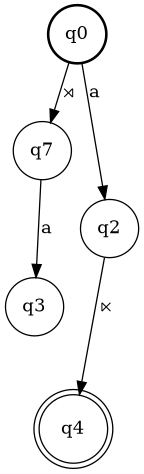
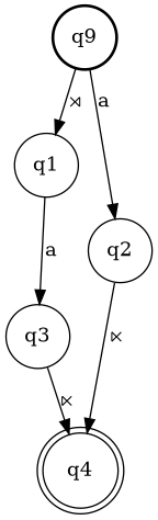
  digraph {
    nodesep=0.25
    rankdir=TB
    ranksep=0.4
    node [fontsize=14 shape=circle style=solid]
    edge [fontsize=14]
-   n1 [label=q0 style=bold]
-   n2 [label=q7]
+   n1 [label=q9 style=bold]
+   n2 [label=q1]
    n3 [label=q2]
    n4 [label=q3]
    n5 [label=q4 shape=doublecircle]
    n1 -> n2 [label="⋊"]
    n1 -> n3 [label=a]
    n2 -> n4 [label=a]
    n3 -> n5 [label="⋉"]
+   n4 -> n5 [label="⋉"]
  }
